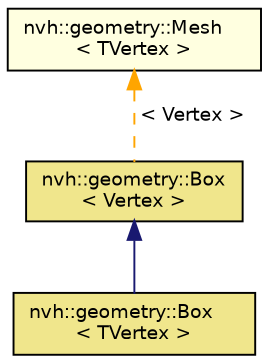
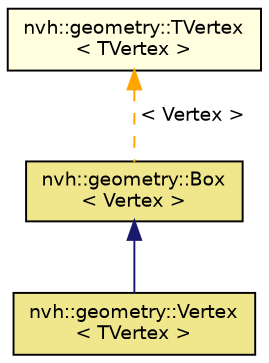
  digraph {
    node [color=black fillcolor=khaki fontname=Helvetica fontsize=10 shape=record style=filled]
    edge [dir=back fontname=Helvetica fontsize=10 labelfontname=Helvetica labelfontsize=10]
-   n1 [fontcolor=black height=0.2 label="nvh::geometry::Box\l\< TVertex \>" width=0.4]
+   n1 [fontcolor=black height=0.2 label="nvh::geometry::Vertex\l\< TVertex \>" width=0.4]
    n2 [height=0.2 label="nvh::geometry::Box\l\< Vertex \>" width=0.4]
-   n3 [fillcolor=lightyellow height=0.2 label="nvh::geometry::Mesh\l\< TVertex \>" width=0.4]
+   n3 [fillcolor=lightyellow height=0.2 label="nvh::geometry::TVertex\l\< TVertex \>" width=0.4]
    n2 -> n1 [color=midnightblue style=solid]
    n3 -> n2 [color=orange label=" \< Vertex \>" style=dashed]
  }
